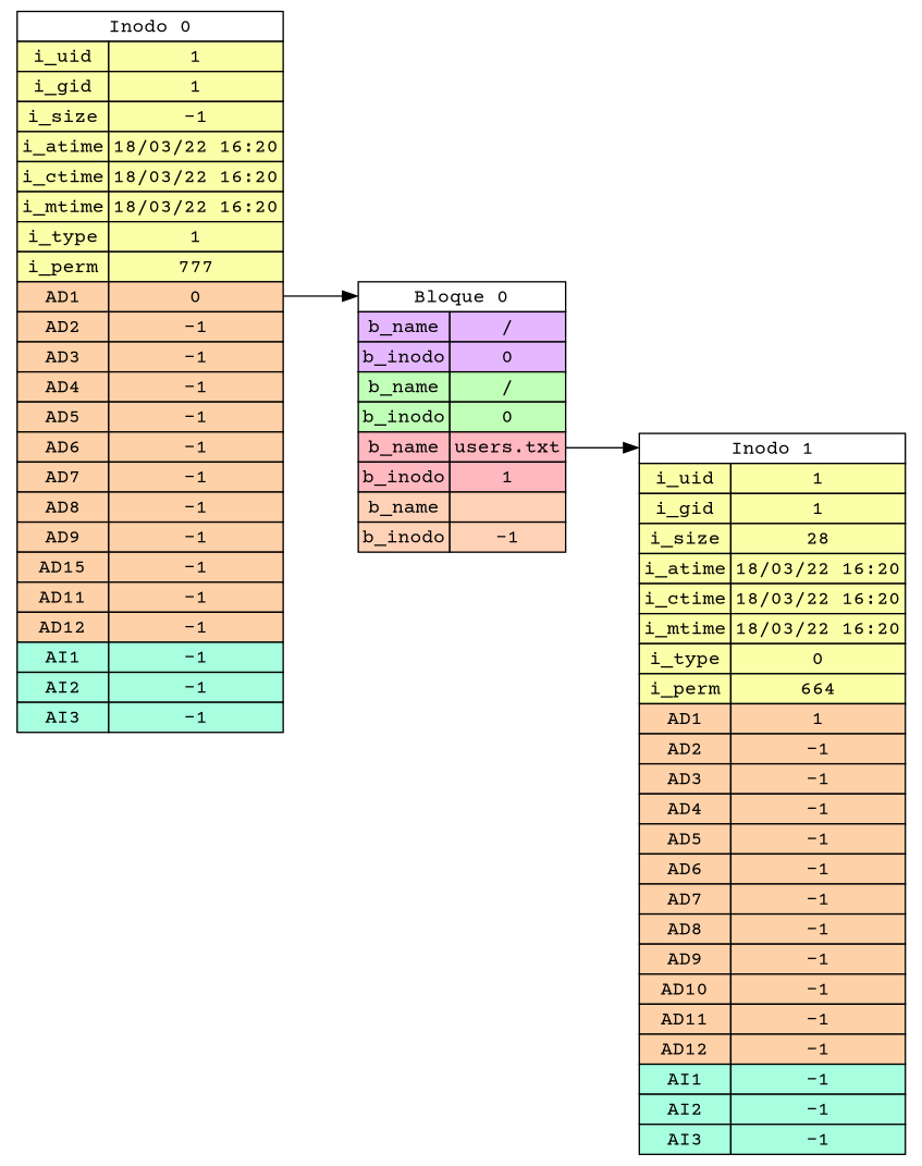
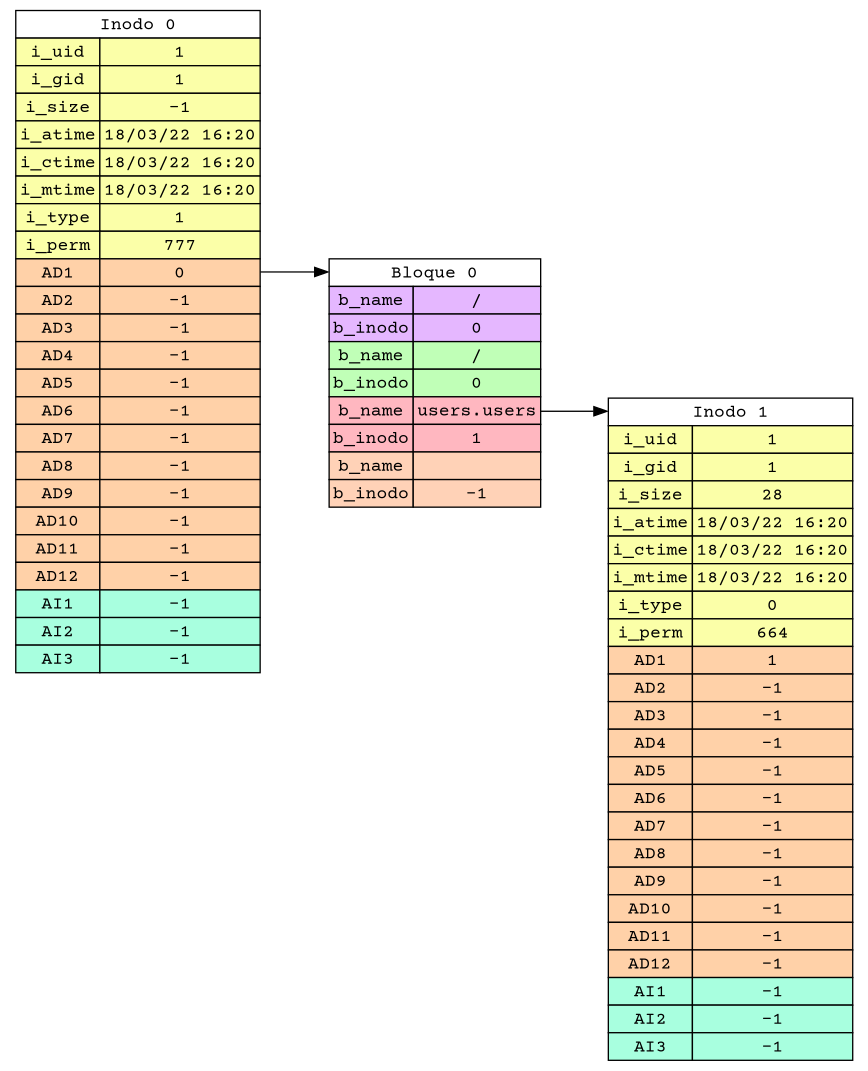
  digraph {
    fontname="Courier Prime"
    rankdir=LR
    node [fontname="Courier Prime" shape=plaintext]
    edge [fontname="Courier Prime"]
-   n1 [label=<  <table border='0' cellborder='1' cellspacing='0'> <tr><td port="ib0" colspan="3">Inodo 0</td></tr> <tr><td bgcolor="#fbffa8">i_uid</td><td bgcolor="#fbffa8">1</td></tr> <tr><td bgcolor="#fbffa8">i_gid</td><td bgcolor="#fbffa8">1</td></tr> <tr><td bgcolor="#fbffa8">i_size</td><td bgcolor="#fbffa8">-1</td></tr> <tr><td bgcolor="#fbffa8">i_atime</td><td bgcolor="#fbffa8">18/03/22 16:20</td></tr> <tr><td bgcolor="#fbffa8">i_ctime</td><td bgcolor="#fbffa8">18/03/22 16:20</td></tr> <tr><td bgcolor="#fbffa8">i_mtime</td><td bgcolor="#fbffa8">18/03/22 16:20</td></tr> <tr><td bgcolor="#fbffa8">i_type</td><td bgcolor="#fbffa8">1</td></tr> <tr><td bgcolor="#fbffa8">i_perm</td><td bgcolor="#fbffa8">777</td></tr> <tr><td bgcolor="#ffd1a8">AD1</td><td port="0" bgcolor="#ffd1a8">0</td></tr> <tr><td bgcolor="#ffd1a8">AD2</td><td  bgcolor="#ffd1a8">-1</td></tr> <tr><td bgcolor="#ffd1a8">AD3</td><td  bgcolor="#ffd1a8">-1</td></tr> <tr><td bgcolor="#ffd1a8">AD4</td><td  bgcolor="#ffd1a8">-1</td></tr> <tr><td bgcolor="#ffd1a8">AD5</td><td  bgcolor="#ffd1a8">-1</td></tr> <tr><td bgcolor="#ffd1a8">AD6</td><td  bgcolor="#ffd1a8">-1</td></tr> <tr><td bgcolor="#ffd1a8">AD7</td><td  bgcolor="#ffd1a8">-1</td></tr> <tr><td bgcolor="#ffd1a8">AD8</td><td  bgcolor="#ffd1a8">-1</td></tr> <tr><td bgcolor="#ffd1a8">AD9</td><td  bgcolor="#ffd1a8">-1</td></tr> <tr><td bgcolor="#ffd1a8">AD15</td><td  bgcolor="#ffd1a8">-1</td></tr> <tr><td bgcolor="#ffd1a8">AD11</td><td  bgcolor="#ffd1a8">-1</td></tr> <tr><td bgcolor="#ffd1a8">AD12</td><td  bgcolor="#ffd1a8">-1</td></tr> <tr><td bgcolor="#a8ffdf">AI1</td><td  bgcolor="#a8ffdf">-1</td></tr> <tr><td bgcolor="#a8ffdf">AI2</td><td  bgcolor="#a8ffdf">-1</td></tr> <tr><td bgcolor="#a8ffdf">AI3</td><td  bgcolor="#a8ffdf">-1</td></tr> </table> >]
-   n2 [label=<  <table border='0' cellborder='1' cellspacing='0'> <tr><td port="0" colspan="3">Bloque 0</td></tr> <tr><td bgcolor="#e5b7ff">b_name</td><td bgcolor="#e5b7ff" >/</td></tr> <tr><td bgcolor="#e5b7ff">b_inodo</td><td bgcolor="#e5b7ff">0</td></tr> <tr><td bgcolor="#c0ffb7">b_name</td><td bgcolor="#c0ffb7" >/</td></tr> <tr><td bgcolor="#c0ffb7">b_inodo</td><td bgcolor="#c0ffb7">0</td></tr> <tr><td bgcolor="#ffb7c0">b_name</td><td bgcolor="#ffb7c0" port="ib128">users.txt</td></tr> <tr><td bgcolor="#ffb7c0">b_inodo</td><td bgcolor="#ffb7c0">1</td></tr> <tr><td bgcolor="#ffd2b7">b_name</td><td bgcolor="#ffd2b7" ></td></tr> <tr><td bgcolor="#ffd2b7">b_inodo</td><td bgcolor="#ffd2b7">-1</td></tr> </table> >]
+   n1 [label=<  <table border='0' cellborder='1' cellspacing='0'> <tr><td port="ib0" colspan="3">Inodo 0</td></tr> <tr><td bgcolor="#fbffa8">i_uid</td><td bgcolor="#fbffa8">1</td></tr> <tr><td bgcolor="#fbffa8">i_gid</td><td bgcolor="#fbffa8">1</td></tr> <tr><td bgcolor="#fbffa8">i_size</td><td bgcolor="#fbffa8">-1</td></tr> <tr><td bgcolor="#fbffa8">i_atime</td><td bgcolor="#fbffa8">18/03/22 16:20</td></tr> <tr><td bgcolor="#fbffa8">i_ctime</td><td bgcolor="#fbffa8">18/03/22 16:20</td></tr> <tr><td bgcolor="#fbffa8">i_mtime</td><td bgcolor="#fbffa8">18/03/22 16:20</td></tr> <tr><td bgcolor="#fbffa8">i_type</td><td bgcolor="#fbffa8">1</td></tr> <tr><td bgcolor="#fbffa8">i_perm</td><td bgcolor="#fbffa8">777</td></tr> <tr><td bgcolor="#ffd1a8">AD1</td><td port="0" bgcolor="#ffd1a8">0</td></tr> <tr><td bgcolor="#ffd1a8">AD2</td><td  bgcolor="#ffd1a8">-1</td></tr> <tr><td bgcolor="#ffd1a8">AD3</td><td  bgcolor="#ffd1a8">-1</td></tr> <tr><td bgcolor="#ffd1a8">AD4</td><td  bgcolor="#ffd1a8">-1</td></tr> <tr><td bgcolor="#ffd1a8">AD5</td><td  bgcolor="#ffd1a8">-1</td></tr> <tr><td bgcolor="#ffd1a8">AD6</td><td  bgcolor="#ffd1a8">-1</td></tr> <tr><td bgcolor="#ffd1a8">AD7</td><td  bgcolor="#ffd1a8">-1</td></tr> <tr><td bgcolor="#ffd1a8">AD8</td><td  bgcolor="#ffd1a8">-1</td></tr> <tr><td bgcolor="#ffd1a8">AD9</td><td  bgcolor="#ffd1a8">-1</td></tr> <tr><td bgcolor="#ffd1a8">AD10</td><td  bgcolor="#ffd1a8">-1</td></tr> <tr><td bgcolor="#ffd1a8">AD11</td><td  bgcolor="#ffd1a8">-1</td></tr> <tr><td bgcolor="#ffd1a8">AD12</td><td  bgcolor="#ffd1a8">-1</td></tr> <tr><td bgcolor="#a8ffdf">AI1</td><td  bgcolor="#a8ffdf">-1</td></tr> <tr><td bgcolor="#a8ffdf">AI2</td><td  bgcolor="#a8ffdf">-1</td></tr> <tr><td bgcolor="#a8ffdf">AI3</td><td  bgcolor="#a8ffdf">-1</td></tr> </table> >]
+   n2 [label=<  <table border='0' cellborder='1' cellspacing='0'> <tr><td port="0" colspan="3">Bloque 0</td></tr> <tr><td bgcolor="#e5b7ff">b_name</td><td bgcolor="#e5b7ff" >/</td></tr> <tr><td bgcolor="#e5b7ff">b_inodo</td><td bgcolor="#e5b7ff">0</td></tr> <tr><td bgcolor="#c0ffb7">b_name</td><td bgcolor="#c0ffb7" >/</td></tr> <tr><td bgcolor="#c0ffb7">b_inodo</td><td bgcolor="#c0ffb7">0</td></tr> <tr><td bgcolor="#ffb7c0">b_name</td><td bgcolor="#ffb7c0" port="ib128">users.users</td></tr> <tr><td bgcolor="#ffb7c0">b_inodo</td><td bgcolor="#ffb7c0">1</td></tr> <tr><td bgcolor="#ffd2b7">b_name</td><td bgcolor="#ffd2b7" ></td></tr> <tr><td bgcolor="#ffd2b7">b_inodo</td><td bgcolor="#ffd2b7">-1</td></tr> </table> >]
    n3 [label=<  <table border='0' cellborder='1' cellspacing='0'> <tr><td port="ib128" colspan="3">Inodo 1</td></tr> <tr><td bgcolor="#fbffa8">i_uid</td><td bgcolor="#fbffa8">1</td></tr> <tr><td bgcolor="#fbffa8">i_gid</td><td bgcolor="#fbffa8">1</td></tr> <tr><td bgcolor="#fbffa8">i_size</td><td bgcolor="#fbffa8">28</td></tr> <tr><td bgcolor="#fbffa8">i_atime</td><td bgcolor="#fbffa8">18/03/22 16:20</td></tr> <tr><td bgcolor="#fbffa8">i_ctime</td><td bgcolor="#fbffa8">18/03/22 16:20</td></tr> <tr><td bgcolor="#fbffa8">i_mtime</td><td bgcolor="#fbffa8">18/03/22 16:20</td></tr> <tr><td bgcolor="#fbffa8">i_type</td><td bgcolor="#fbffa8">0</td></tr> <tr><td bgcolor="#fbffa8">i_perm</td><td bgcolor="#fbffa8">664</td></tr> <tr><td bgcolor="#ffd1a8">AD1</td><td port="256" bgcolor="#ffd1a8">1</td></tr> <tr><td bgcolor="#ffd1a8">AD2</td><td  bgcolor="#ffd1a8">-1</td></tr> <tr><td bgcolor="#ffd1a8">AD3</td><td  bgcolor="#ffd1a8">-1</td></tr> <tr><td bgcolor="#ffd1a8">AD4</td><td  bgcolor="#ffd1a8">-1</td></tr> <tr><td bgcolor="#ffd1a8">AD5</td><td  bgcolor="#ffd1a8">-1</td></tr> <tr><td bgcolor="#ffd1a8">AD6</td><td  bgcolor="#ffd1a8">-1</td></tr> <tr><td bgcolor="#ffd1a8">AD7</td><td  bgcolor="#ffd1a8">-1</td></tr> <tr><td bgcolor="#ffd1a8">AD8</td><td  bgcolor="#ffd1a8">-1</td></tr> <tr><td bgcolor="#ffd1a8">AD9</td><td  bgcolor="#ffd1a8">-1</td></tr> <tr><td bgcolor="#ffd1a8">AD10</td><td  bgcolor="#ffd1a8">-1</td></tr> <tr><td bgcolor="#ffd1a8">AD11</td><td  bgcolor="#ffd1a8">-1</td></tr> <tr><td bgcolor="#ffd1a8">AD12</td><td  bgcolor="#ffd1a8">-1</td></tr> <tr><td bgcolor="#a8ffdf">AI1</td><td  bgcolor="#a8ffdf">-1</td></tr> <tr><td bgcolor="#a8ffdf">AI2</td><td  bgcolor="#a8ffdf">-1</td></tr> <tr><td bgcolor="#a8ffdf">AI3</td><td  bgcolor="#a8ffdf">-1</td></tr> </table> >]
    n1 -> n2 [headport=0 tailport=0]
    n2 -> n3 [headport=ib128 tailport=ib128]
  }
